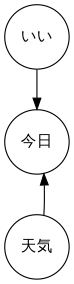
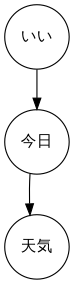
  digraph {
    fontname=Ubuntu
    node [fontname=Ubuntu shape=circle]
    edge [fontname=Ubuntu]
    n1 [label="今日"]
    n2 [label="天気"]
    n3 [label="いい"]
-   n2 -> n1
+   n1 -> n2
    n3 -> n1
  }
